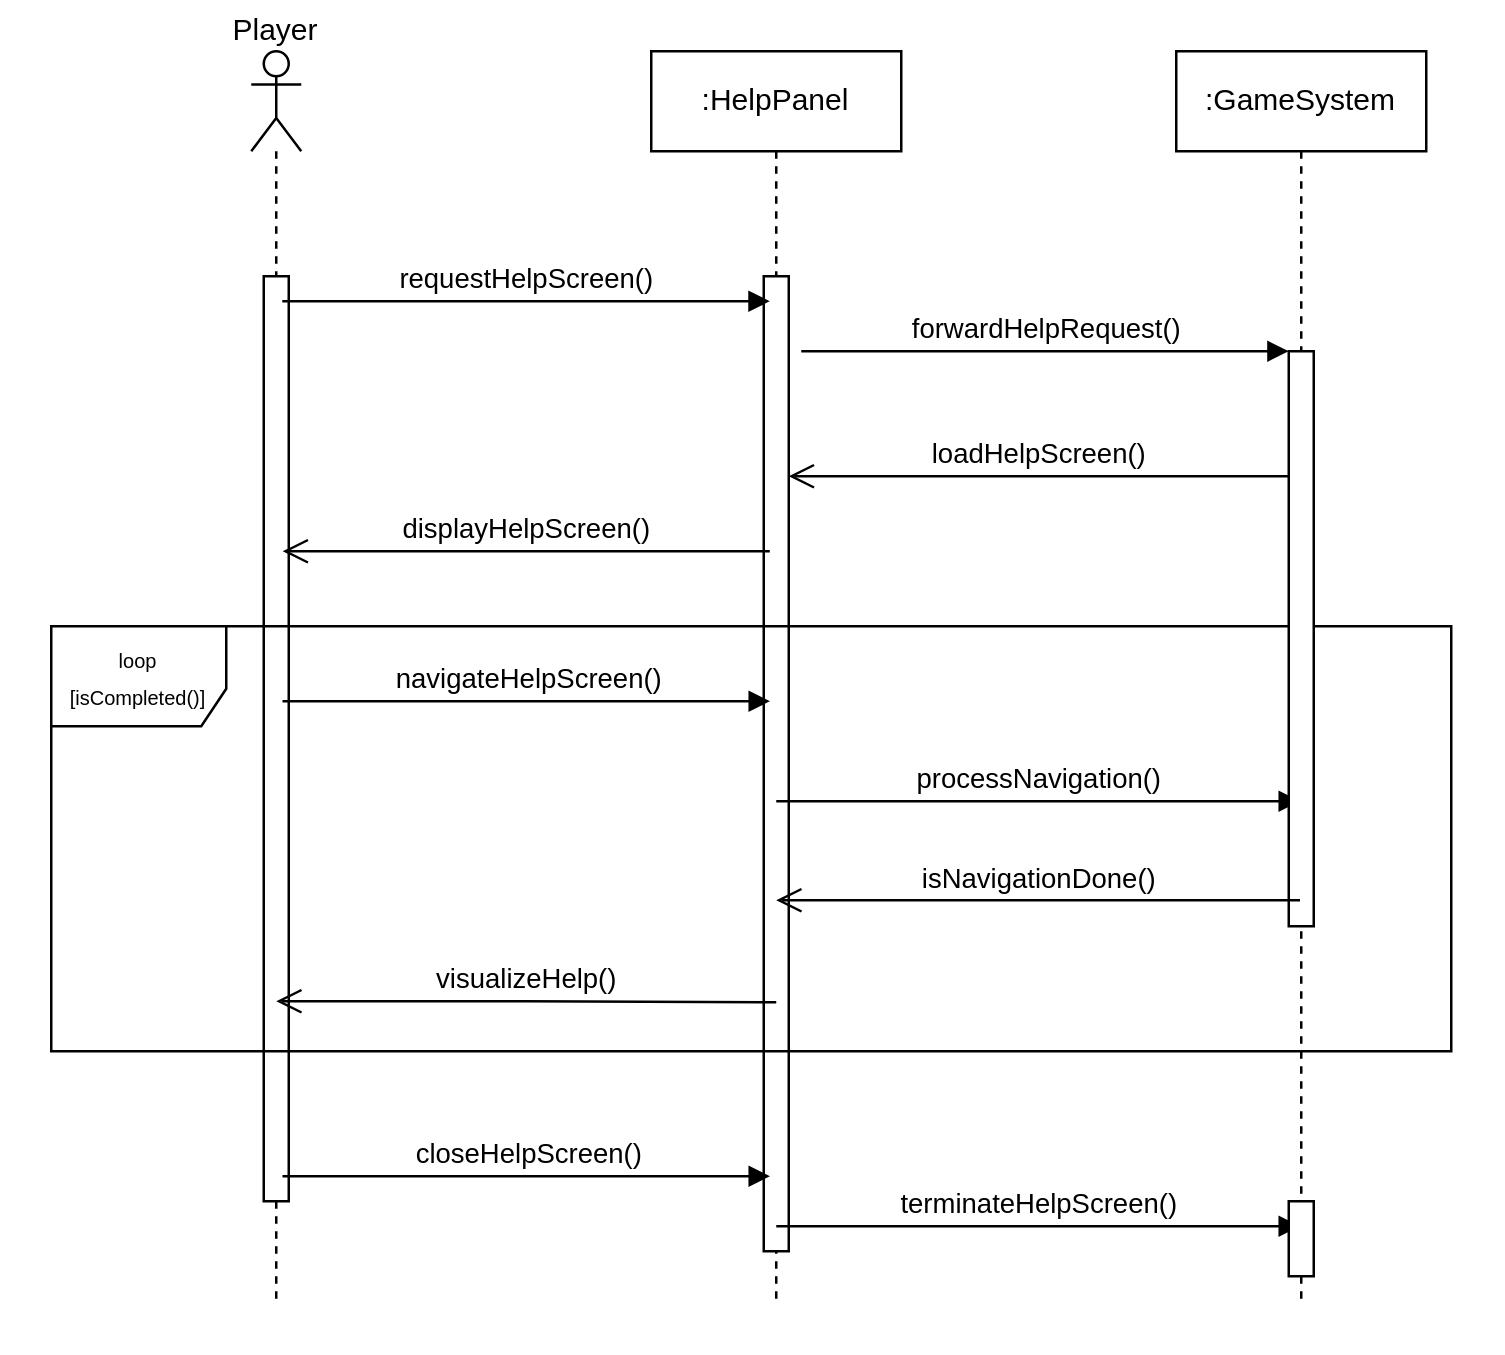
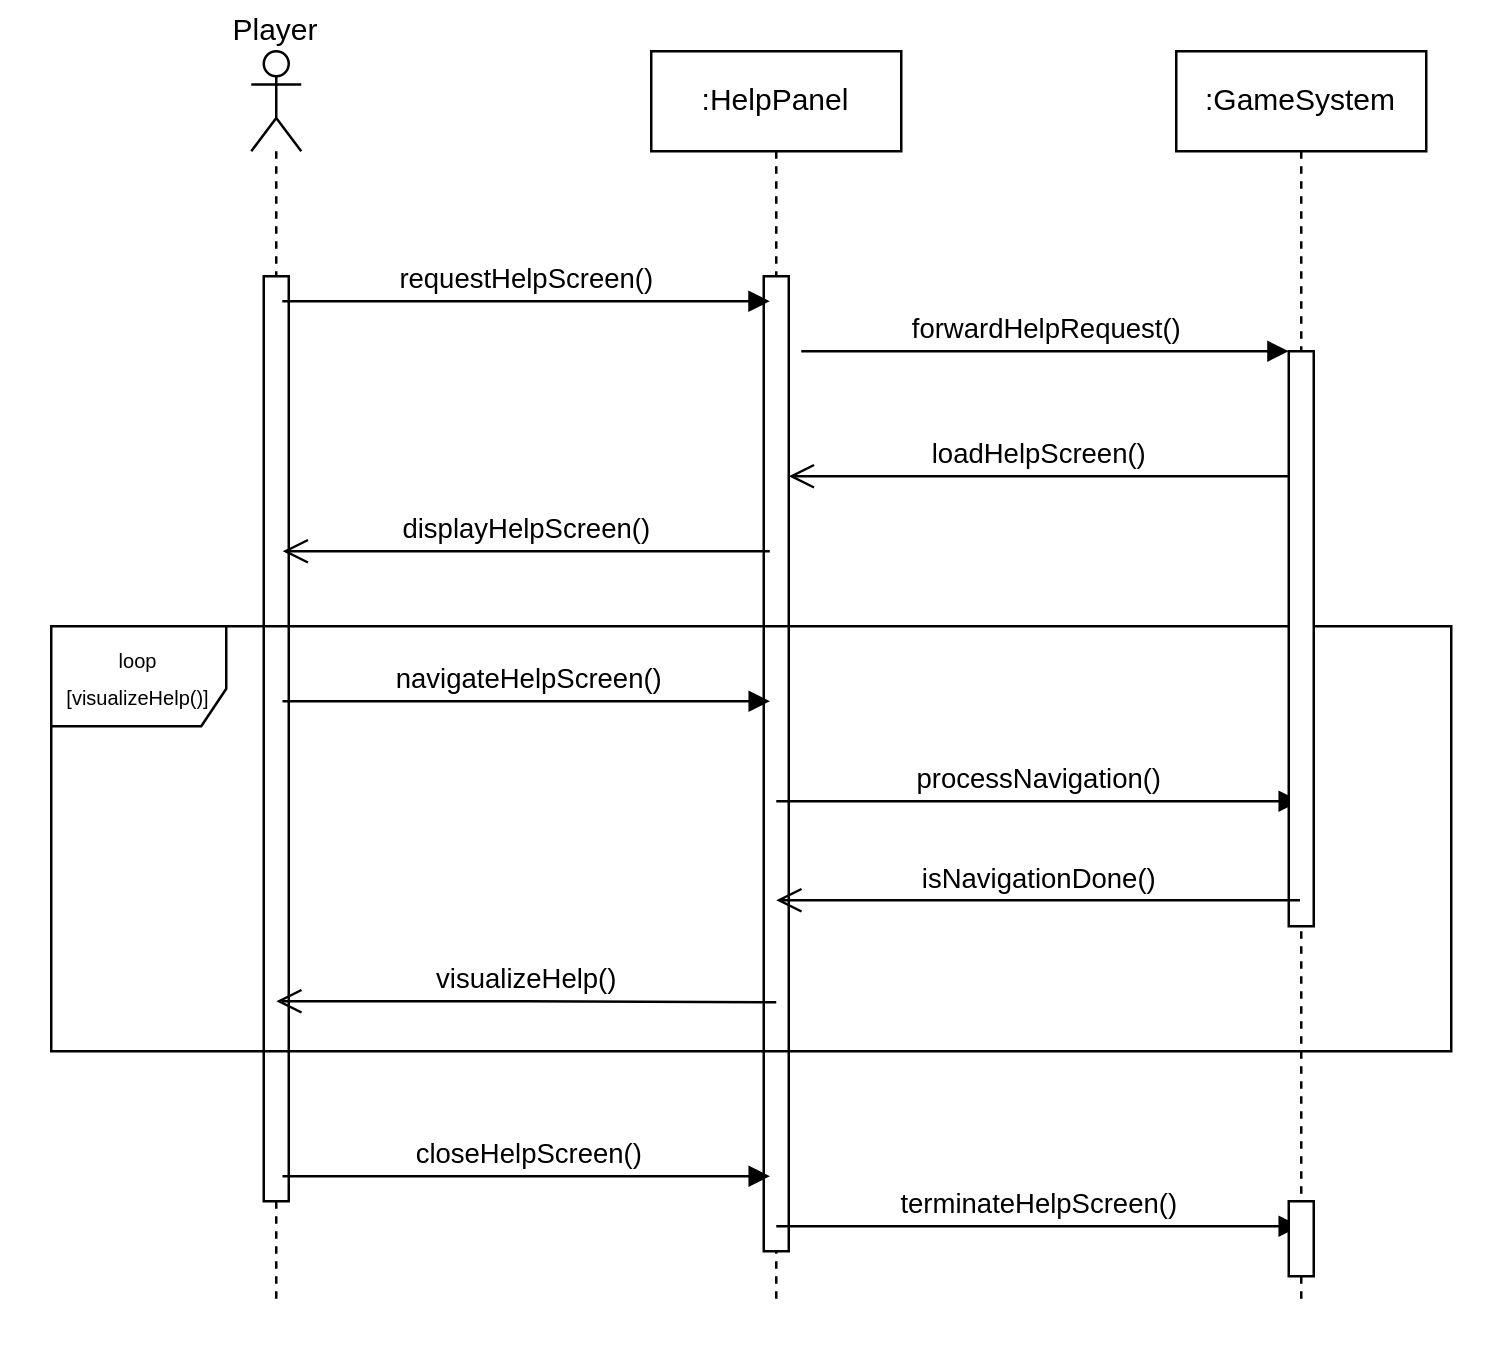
  <mxCell id="0" />
  <mxCell id="1" parent="0" />
  <mxCell id="2" value="Player&lt;div&gt;&lt;br&gt;&lt;/div&gt;&lt;div&gt;&lt;br&gt;&lt;/div&gt;&lt;div&gt;&lt;br&gt;&lt;/div&gt;&lt;div&gt;&lt;br&gt;&lt;/div&gt;" style="shape=umlLifeline;perimeter=lifelinePerimeter;whiteSpace=wrap;html=1;container=1;dropTarget=0;collapsible=0;recursiveResize=0;outlineConnect=0;portConstraint=eastwest;newEdgeStyle={&quot;curved&quot;:0,&quot;rounded&quot;:0};participant=umlActor;" parent="1" vertex="1"><mxGeometry x="100" y="20" width="20" height="500" as="geometry" /></mxCell>
  <mxCell id="3" value="" style="html=1;points=[[0,0,0,0,5],[0,1,0,0,-5],[1,0,0,0,5],[1,1,0,0,-5]];perimeter=orthogonalPerimeter;outlineConnect=0;targetShapes=umlLifeline;portConstraint=eastwest;newEdgeStyle={&quot;curved&quot;:0,&quot;rounded&quot;:0};" vertex="1" parent="2"><mxGeometry x="5" y="90" width="10" height="370" as="geometry" /></mxCell>
  <mxCell id="4" value=":HelpPanel" style="shape=umlLifeline;perimeter=lifelinePerimeter;whiteSpace=wrap;html=1;container=1;dropTarget=0;collapsible=0;recursiveResize=0;outlineConnect=0;portConstraint=eastwest;newEdgeStyle={&quot;curved&quot;:0,&quot;rounded&quot;:0};" parent="1" vertex="1"><mxGeometry x="260" y="20" width="100" height="500" as="geometry" /></mxCell>
  <mxCell id="5" value="" style="html=1;points=[[0,0,0,0,5],[0,1,0,0,-5],[1,0,0,0,5],[1,1,0,0,-5]];perimeter=orthogonalPerimeter;outlineConnect=0;targetShapes=umlLifeline;portConstraint=eastwest;newEdgeStyle={&quot;curved&quot;:0,&quot;rounded&quot;:0};" vertex="1" parent="4"><mxGeometry x="45" y="90" width="10" height="390" as="geometry" /></mxCell>
  <mxCell id="6" value="requestHelpScreen()" style="html=1;verticalAlign=bottom;endArrow=block;curved=0;rounded=0;" parent="1" edge="1"><mxGeometry width="80" relative="1" as="geometry"><mxPoint x="112.42" y="120" as="sourcePoint" /><mxPoint x="307.42" y="120" as="targetPoint" /></mxGeometry></mxCell>
  <mxCell id="7" value="loadHelpScreen()" style="html=1;verticalAlign=bottom;endArrow=open;endSize=8;curved=0;rounded=0;" parent="1" edge="1" target="5"><mxGeometry x="0.002" relative="1" as="geometry"><mxPoint x="514.84" y="190" as="sourcePoint" /><mxPoint x="319.995" y="190" as="targetPoint" /><Array as="points"><mxPoint x="429.84" y="190" /></Array><mxPoint as="offset" /></mxGeometry></mxCell>
  <mxCell id="8" value="closeHelpScreen()" style="html=1;verticalAlign=bottom;endArrow=block;curved=0;rounded=0;" parent="1" edge="1"><mxGeometry width="80" relative="1" as="geometry"><mxPoint x="112.5" y="470" as="sourcePoint" /><mxPoint x="307.5" y="470" as="targetPoint" /><mxPoint as="offset" /></mxGeometry></mxCell>
  <mxCell id="9" value="terminateHelpScreen()" style="html=1;verticalAlign=bottom;endArrow=block;curved=0;rounded=0;" parent="1" target="14" edge="1"><mxGeometry width="80" relative="1" as="geometry"><mxPoint x="310" y="490" as="sourcePoint" /><mxPoint x="505" y="490" as="targetPoint" /></mxGeometry></mxCell>
- <mxCell id="10" value="&lt;span style=&quot;font-size: 8px;&quot;&gt;loop&lt;/span&gt;&lt;div&gt;&lt;span style=&quot;font-size: 8px;&quot;&gt;[isCompleted()]&lt;/span&gt;&lt;/div&gt;" style="shape=umlFrame;whiteSpace=wrap;html=1;pointerEvents=0;width=70;height=40;" parent="1" vertex="1"><mxGeometry x="20" y="250" width="560" height="170" as="geometry" /></mxCell>
+ <mxCell id="10" value="&lt;span style=&quot;font-size: 8px;&quot;&gt;loop&lt;/span&gt;&lt;div&gt;&lt;span style=&quot;font-size: 8px;&quot;&gt;[visualizeHelp()]&lt;/span&gt;&lt;/div&gt;" style="shape=umlFrame;whiteSpace=wrap;html=1;pointerEvents=0;width=70;height=40;" parent="1" vertex="1"><mxGeometry x="20" y="250" width="560" height="170" as="geometry" /></mxCell>
  <mxCell id="11" value="displayHelpScreen()" style="html=1;verticalAlign=bottom;endArrow=open;endSize=8;curved=0;rounded=0;" parent="1" edge="1"><mxGeometry x="0.0" relative="1" as="geometry"><mxPoint x="307.42" y="220" as="sourcePoint" /><mxPoint x="112.575" y="220" as="targetPoint" /><Array as="points"><mxPoint x="222.42" y="220" /></Array><mxPoint as="offset" /></mxGeometry></mxCell>
  <mxCell id="12" value="navigateHelpScreen()" style="html=1;verticalAlign=bottom;endArrow=block;curved=0;rounded=0;" parent="1" edge="1"><mxGeometry width="80" relative="1" as="geometry"><mxPoint x="112.5" y="280" as="sourcePoint" /><mxPoint x="307.5" y="280" as="targetPoint" /><Array as="points"><mxPoint x="210" y="280" /></Array><mxPoint as="offset" /></mxGeometry></mxCell>
  <mxCell id="13" value="processNavigation()" style="html=1;verticalAlign=bottom;endArrow=block;curved=0;rounded=0;" parent="1" target="14" edge="1"><mxGeometry width="80" relative="1" as="geometry"><mxPoint x="310" y="320" as="sourcePoint" /><mxPoint x="505" y="320" as="targetPoint" /><Array as="points"><mxPoint x="407.5" y="320" /></Array><mxPoint as="offset" /></mxGeometry></mxCell>
  <mxCell id="14" value=":GameSystem" style="shape=umlLifeline;perimeter=lifelinePerimeter;whiteSpace=wrap;html=1;container=1;dropTarget=0;collapsible=0;recursiveResize=0;outlineConnect=0;portConstraint=eastwest;newEdgeStyle={&quot;curved&quot;:0,&quot;rounded&quot;:0};" parent="1" vertex="1"><mxGeometry x="470" y="20" width="100" height="500" as="geometry" /></mxCell>
  <mxCell id="15" value="" style="html=1;points=[[0,0,0,0,5],[0,1,0,0,-5],[1,0,0,0,5],[1,1,0,0,-5]];perimeter=orthogonalPerimeter;outlineConnect=0;targetShapes=umlLifeline;portConstraint=eastwest;newEdgeStyle={&quot;curved&quot;:0,&quot;rounded&quot;:0};" vertex="1" parent="14"><mxGeometry x="45" y="120" width="10" height="230" as="geometry" /></mxCell>
  <mxCell id="16" value="" style="html=1;points=[[0,0,0,0,5],[0,1,0,0,-5],[1,0,0,0,5],[1,1,0,0,-5]];perimeter=orthogonalPerimeter;outlineConnect=0;targetShapes=umlLifeline;portConstraint=eastwest;newEdgeStyle={&quot;curved&quot;:0,&quot;rounded&quot;:0};" vertex="1" parent="14"><mxGeometry x="45" y="460" width="10" height="30" as="geometry" /></mxCell>
  <mxCell id="17" value="forwardHelpRequest()" style="html=1;verticalAlign=bottom;endArrow=block;curved=0;rounded=0;" parent="1" edge="1"><mxGeometry width="80" relative="1" as="geometry"><mxPoint x="320" y="140" as="sourcePoint" /><mxPoint x="515" y="140" as="targetPoint" /></mxGeometry></mxCell>
  <mxCell id="18" value="isNavigationDone()" style="html=1;verticalAlign=bottom;endArrow=open;endSize=8;curved=0;rounded=0;" parent="1" source="14" edge="1"><mxGeometry x="-0.002" relative="1" as="geometry"><mxPoint x="504.84" y="359.6" as="sourcePoint" /><mxPoint x="309.995" y="359.6" as="targetPoint" /><Array as="points"><mxPoint x="419.84" y="359.6" /></Array><mxPoint as="offset" /></mxGeometry></mxCell>
  <mxCell id="19" value="visualizeHelp()" style="html=1;verticalAlign=bottom;endArrow=open;endSize=8;curved=0;rounded=0;" parent="1" edge="1"><mxGeometry x="-0.002" relative="1" as="geometry"><mxPoint x="310" y="400.4" as="sourcePoint" /><mxPoint x="110" y="400" as="targetPoint" /><Array as="points"><mxPoint x="209.84" y="400" /></Array><mxPoint as="offset" /></mxGeometry></mxCell>
